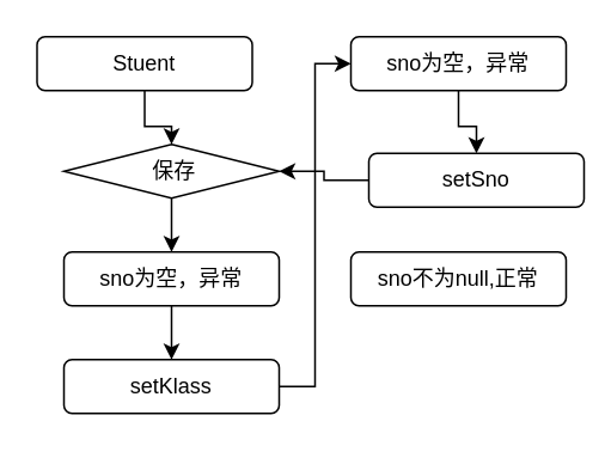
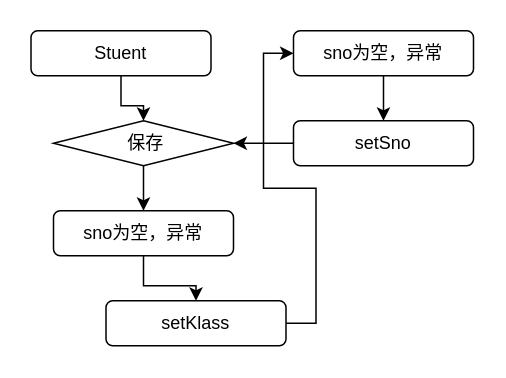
  <mxCell id="0" />
  <mxCell id="1" parent="0" />
  <mxCell id="2" value="" style="edgeStyle=orthogonalEdgeStyle;rounded=0;orthogonalLoop=1;jettySize=auto;html=1;" edge="1" parent="1" source="3" target="5"><mxGeometry relative="1" as="geometry" /></mxCell>
  <mxCell id="3" value="Stuent" style="rounded=1;whiteSpace=wrap;html=1;" vertex="1" parent="1"><mxGeometry x="20" y="20" width="120" height="30" as="geometry" /></mxCell>
  <mxCell id="4" value="" style="edgeStyle=orthogonalEdgeStyle;rounded=0;orthogonalLoop=1;jettySize=auto;html=1;" edge="1" parent="1" source="5" target="7"><mxGeometry relative="1" as="geometry" /></mxCell>
  <mxCell id="5" value="&amp;nbsp;保存" style="rhombus;whiteSpace=wrap;html=1;" vertex="1" parent="1"><mxGeometry x="35" y="80" width="120" height="30" as="geometry" /></mxCell>
  <mxCell id="6" value="" style="edgeStyle=orthogonalEdgeStyle;rounded=0;orthogonalLoop=1;jettySize=auto;html=1;" edge="1" parent="1" source="7" target="9"><mxGeometry relative="1" as="geometry" /></mxCell>
  <mxCell id="7" value="sno为空，异常" style="rounded=1;whiteSpace=wrap;html=1;" vertex="1" parent="1"><mxGeometry x="35" y="140" width="120" height="30" as="geometry" /></mxCell>
  <mxCell id="8" value="" style="edgeStyle=orthogonalEdgeStyle;rounded=0;orthogonalLoop=1;jettySize=auto;html=1;entryX=0;entryY=0.5;entryDx=0;entryDy=0;" edge="1" parent="1" source="9" target="11"><mxGeometry relative="1" as="geometry" /></mxCell>
- <mxCell id="9" value="&lt;span style=&quot;white-space: normal&quot;&gt;setKlass&lt;/span&gt;" style="rounded=1;whiteSpace=wrap;html=1;" vertex="1" parent="1"><mxGeometry x="35" y="200" width="120" height="30" as="geometry" /></mxCell>
+ <mxCell id="9" value="&lt;span style=&quot;white-space: normal&quot;&gt;setKlass&lt;/span&gt;" style="rounded=1;whiteSpace=wrap;html=1;" vertex="1" parent="1"><mxGeometry x="70" y="200" width="120" height="30" as="geometry" /></mxCell>
  <mxCell id="10" value="" style="edgeStyle=orthogonalEdgeStyle;rounded=0;orthogonalLoop=1;jettySize=auto;html=1;" edge="1" parent="1" source="11" target="13"><mxGeometry relative="1" as="geometry" /></mxCell>
  <mxCell id="11" value="&lt;span style=&quot;white-space: normal&quot;&gt;sno为空，异常&lt;/span&gt;" style="rounded=1;whiteSpace=wrap;html=1;" vertex="1" parent="1"><mxGeometry x="195" y="20" width="120" height="30" as="geometry" /></mxCell>
  <mxCell id="12" value="" style="edgeStyle=orthogonalEdgeStyle;rounded=0;orthogonalLoop=1;jettySize=auto;html=1;" edge="1" parent="1" source="13" target="5"><mxGeometry relative="1" as="geometry" /></mxCell>
- <mxCell id="13" value="setSno" style="rounded=1;whiteSpace=wrap;html=1;" vertex="1" parent="1"><mxGeometry x="205" y="85" width="120" height="30" as="geometry" /></mxCell>
- <mxCell id="14" value="sno不为null,正常" style="rounded=1;whiteSpace=wrap;html=1;" vertex="1" parent="1"><mxGeometry x="195" y="140" width="120" height="30" as="geometry" /></mxCell>
+ <mxCell id="13" value="setSno" style="rounded=1;whiteSpace=wrap;html=1;" vertex="1" parent="1"><mxGeometry x="195" y="80" width="120" height="30" as="geometry" /></mxCell>
